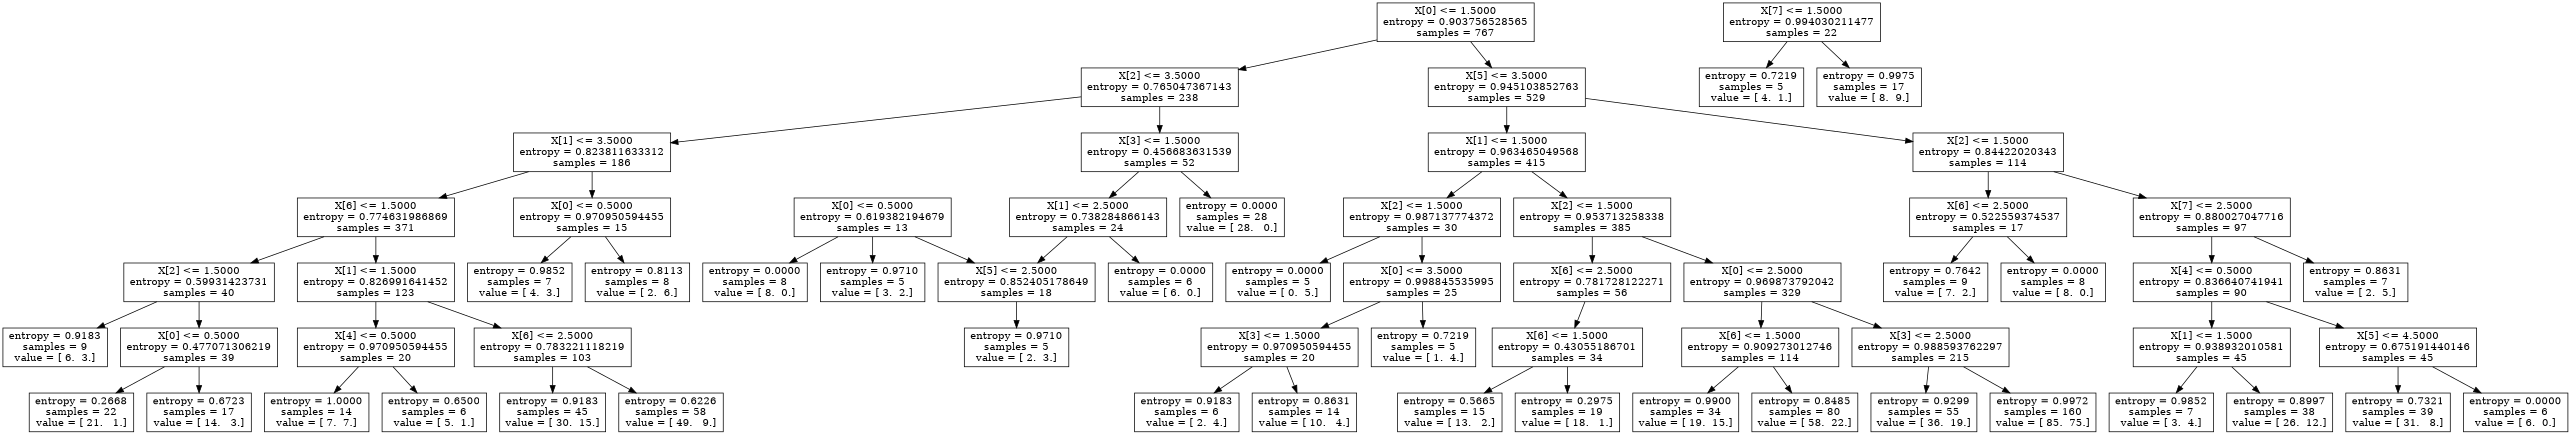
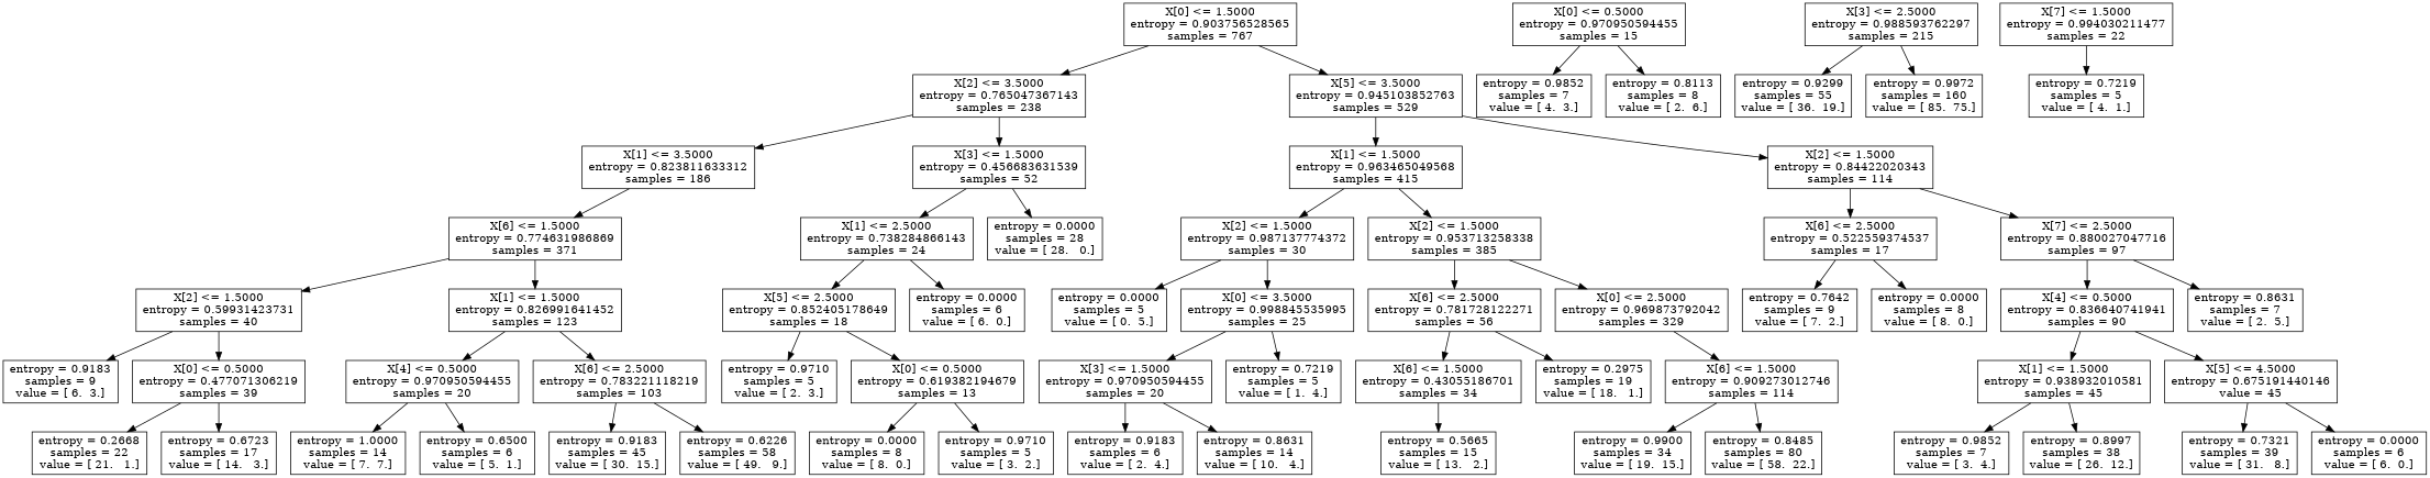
  digraph {
    node [shape=box]
    n1 [label="X[0] <= 1.5000\nentropy = 0.903756528565\nsamples = 767"]
    n2 [label="X[2] <= 3.5000\nentropy = 0.765047367143\nsamples = 238"]
    n3 [label="X[5] <= 3.5000\nentropy = 0.945103852763\nsamples = 529"]
    n4 [label="X[1] <= 3.5000\nentropy = 0.823811633312\nsamples = 186"]
    n5 [label="X[3] <= 1.5000\nentropy = 0.456683631539\nsamples = 52"]
    n6 [label="X[1] <= 1.5000\nentropy = 0.963465049568\nsamples = 415"]
    n7 [label="X[2] <= 1.5000\nentropy = 0.84422020343\nsamples = 114"]
    n8 [label="X[6] <= 1.5000\nentropy = 0.774631986869\nsamples = 371"]
    n9 [label="X[0] <= 0.5000\nentropy = 0.970950594455\nsamples = 15"]
    n10 [label="X[1] <= 2.5000\nentropy = 0.738284866143\nsamples = 24"]
    n11 [label="entropy = 0.0000\nsamples = 28\nvalue = [ 28.   0.]"]
    n12 [label="X[2] <= 1.5000\nentropy = 0.59931423731\nsamples = 40"]
    n13 [label="X[1] <= 1.5000\nentropy = 0.826991641452\nsamples = 123"]
    n14 [label="entropy = 0.9852\nsamples = 7\nvalue = [ 4.  3.]"]
    n15 [label="entropy = 0.8113\nsamples = 8\nvalue = [ 2.  6.]"]
    n16 [label="entropy = 0.9183\nsamples = 9\nvalue = [ 6.  3.]"]
    n17 [label="X[0] <= 0.5000\nentropy = 0.477071306219\nsamples = 39"]
    n18 [label="X[4] <= 0.5000\nentropy = 0.970950594455\nsamples = 20"]
    n19 [label="X[6] <= 2.5000\nentropy = 0.783221118219\nsamples = 103"]
    n20 [label="entropy = 0.2668\nsamples = 22\nvalue = [ 21.   1.]"]
    n21 [label="entropy = 0.6723\nsamples = 17\nvalue = [ 14.   3.]"]
    n22 [label="entropy = 1.0000\nsamples = 14\nvalue = [ 7.  7.]"]
    n23 [label="entropy = 0.6500\nsamples = 6\nvalue = [ 5.  1.]"]
    n24 [label="entropy = 0.9183\nsamples = 45\nvalue = [ 30.  15.]"]
    n25 [label="entropy = 0.6226\nsamples = 58\nvalue = [ 49.   9.]"]
    n26 [label="X[5] <= 2.5000\nentropy = 0.852405178649\nsamples = 18"]
    n27 [label="entropy = 0.0000\nsamples = 6\nvalue = [ 6.  0.]"]
    n28 [label="entropy = 0.9710\nsamples = 5\nvalue = [ 2.  3.]"]
    n29 [label="X[0] <= 0.5000\nentropy = 0.619382194679\nsamples = 13"]
    n30 [label="entropy = 0.0000\nsamples = 8\nvalue = [ 8.  0.]"]
    n31 [label="entropy = 0.9710\nsamples = 5\nvalue = [ 3.  2.]"]
    n32 [label="X[2] <= 1.5000\nentropy = 0.987137774372\nsamples = 30"]
    n33 [label="X[2] <= 1.5000\nentropy = 0.953713258338\nsamples = 385"]
    n34 [label="X[6] <= 2.5000\nentropy = 0.522559374537\nsamples = 17"]
    n35 [label="X[7] <= 2.5000\nentropy = 0.880027047716\nsamples = 97"]
    n36 [label="entropy = 0.0000\nsamples = 5\nvalue = [ 0.  5.]"]
    n37 [label="X[0] <= 3.5000\nentropy = 0.998845535995\nsamples = 25"]
    n38 [label="X[6] <= 2.5000\nentropy = 0.781728122271\nsamples = 56"]
    n39 [label="X[0] <= 2.5000\nentropy = 0.969873792042\nsamples = 329"]
    n40 [label="X[3] <= 1.5000\nentropy = 0.970950594455\nsamples = 20"]
    n41 [label="entropy = 0.7219\nsamples = 5\nvalue = [ 1.  4.]"]
    n42 [label="entropy = 0.9183\nsamples = 6\nvalue = [ 2.  4.]"]
    n43 [label="entropy = 0.8631\nsamples = 14\nvalue = [ 10.   4.]"]
    n44 [label="X[6] <= 1.5000\nentropy = 0.43055186701\nsamples = 34"]
    n45 [label="X[6] <= 1.5000\nentropy = 0.909273012746\nsamples = 114"]
    n46 [label="X[3] <= 2.5000\nentropy = 0.988593762297\nsamples = 215"]
    n47 [label="entropy = 0.5665\nsamples = 15\nvalue = [ 13.   2.]"]
    n48 [label="entropy = 0.2975\nsamples = 19\nvalue = [ 18.   1.]"]
    n49 [label="X[7] <= 1.5000\nentropy = 0.994030211477\nsamples = 22"]
    n50 [label="entropy = 0.7219\nsamples = 5\nvalue = [ 4.  1.]"]
-   n51 [label="entropy = 0.9975\nsamples = 17\nvalue = [ 8.  9.]"]
    n52 [label="entropy = 0.9900\nsamples = 34\nvalue = [ 19.  15.]"]
    n53 [label="entropy = 0.8485\nsamples = 80\nvalue = [ 58.  22.]"]
    n54 [label="entropy = 0.9299\nsamples = 55\nvalue = [ 36.  19.]"]
    n55 [label="entropy = 0.9972\nsamples = 160\nvalue = [ 85.  75.]"]
    n56 [label="entropy = 0.7642\nsamples = 9\nvalue = [ 7.  2.]"]
    n57 [label="entropy = 0.0000\nsamples = 8\nvalue = [ 8.  0.]"]
    n58 [label="X[4] <= 0.5000\nentropy = 0.836640741941\nsamples = 90"]
    n59 [label="entropy = 0.8631\nsamples = 7\nvalue = [ 2.  5.]"]
    n60 [label="X[1] <= 1.5000\nentropy = 0.938932010581\nsamples = 45"]
-   n61 [label="X[5] <= 4.5000\nentropy = 0.675191440146\nsamples = 45"]
+   n61 [label="X[5] <= 4.5000\nentropy = 0.675191440146\nvalue = 45"]
    n62 [label="entropy = 0.9852\nsamples = 7\nvalue = [ 3.  4.]"]
    n63 [label="entropy = 0.8997\nsamples = 38\nvalue = [ 26.  12.]"]
    n64 [label="entropy = 0.7321\nsamples = 39\nvalue = [ 31.   8.]"]
    n65 [label="entropy = 0.0000\nsamples = 6\nvalue = [ 6.  0.]"]
    n1 -> n2
    n1 -> n3
    n2 -> n4
    n2 -> n5
    n3 -> n6
    n3 -> n7
    n4 -> n8
-   n4 -> n9
    n5 -> n10
    n5 -> n11
    n6 -> n32
    n6 -> n33
    n7 -> n34
    n7 -> n35
    n8 -> n12
    n8 -> n13
    n9 -> n14
    n9 -> n15
    n10 -> n26
    n10 -> n27
    n12 -> n16
    n12 -> n17
    n13 -> n18
    n13 -> n19
    n17 -> n20
    n17 -> n21
    n18 -> n22
    n18 -> n23
    n19 -> n24
    n19 -> n25
    n26 -> n28
-   n29 -> n26
+   n26 -> n29
    n29 -> n30
    n29 -> n31
    n32 -> n36
    n32 -> n37
    n33 -> n38
    n33 -> n39
    n34 -> n56
    n34 -> n57
    n35 -> n58
    n35 -> n59
    n37 -> n40
    n37 -> n41
    n38 -> n44
    n39 -> n45
-   n39 -> n46
    n40 -> n42
    n40 -> n43
    n44 -> n47
-   n44 -> n48
+   n38 -> n48
    n45 -> n52
    n45 -> n53
    n46 -> n54
    n46 -> n55
    n49 -> n50
-   n49 -> n51
    n58 -> n60
    n58 -> n61
    n60 -> n62
    n60 -> n63
    n61 -> n64
    n61 -> n65
  }
